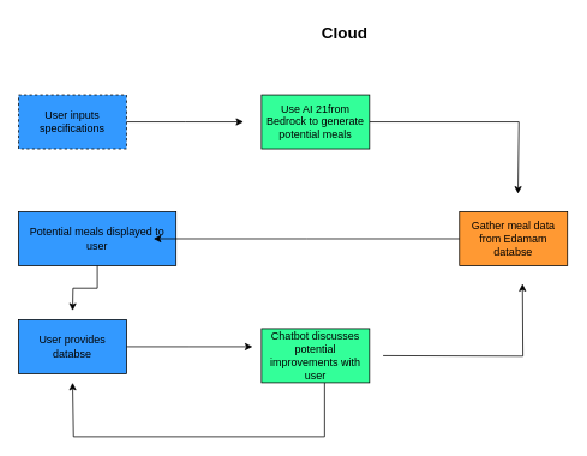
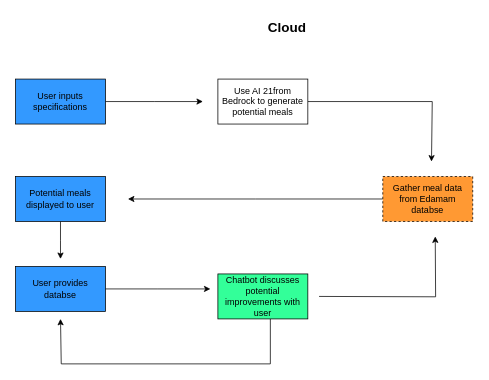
  <mxCell id="0" />
  <mxCell id="1" parent="0" />
  <mxCell id="2" style="edgeStyle=orthogonalEdgeStyle;rounded=0;orthogonalLoop=1;jettySize=auto;html=1;" edge="1" parent="1" source="3"><mxGeometry relative="1" as="geometry"><mxPoint x="270" y="135" as="targetPoint" /></mxGeometry></mxCell>
- <mxCell id="3" value="User inputs specifications" style="rounded=0;whiteSpace=wrap;html=1;fillColor=#3399FF;dashed=1;" vertex="1" parent="1"><mxGeometry x="20" y="105" width="120" height="60" as="geometry" /></mxCell>
+ <mxCell id="3" value="User inputs specifications" style="rounded=0;whiteSpace=wrap;html=1;fillColor=#3399FF;" vertex="1" parent="1"><mxGeometry x="20" y="105" width="120" height="60" as="geometry" /></mxCell>
  <mxCell id="4" style="edgeStyle=orthogonalEdgeStyle;rounded=0;orthogonalLoop=1;jettySize=auto;html=1;" edge="1" parent="1"><mxGeometry relative="1" as="geometry"><mxPoint x="575" y="215" as="targetPoint" /><mxPoint x="410" y="135" as="sourcePoint" /><Array as="points"><mxPoint x="576" y="135" /></Array></mxGeometry></mxCell>
- <mxCell id="5" value="Use AI 21from Bedrock to generate potential meals" style="rounded=0;whiteSpace=wrap;html=1;fillColor=#33FF99;" vertex="1" parent="1"><mxGeometry x="290" y="105" width="120" height="60" as="geometry" /></mxCell>
+ <mxCell id="5" value="Use AI 21from Bedrock to generate potential meals" style="rounded=0;whiteSpace=wrap;html=1;fillColor=#ffffff;" vertex="1" parent="1"><mxGeometry x="290" y="105" width="120" height="60" as="geometry" /></mxCell>
  <mxCell id="6" style="edgeStyle=orthogonalEdgeStyle;rounded=0;orthogonalLoop=1;jettySize=auto;html=1;exitX=0.5;exitY=1;exitDx=0;exitDy=0;" edge="1" parent="1" source="7"><mxGeometry relative="1" as="geometry"><mxPoint x="80" y="345" as="targetPoint" /></mxGeometry></mxCell>
- <mxCell id="7" value="Potential meals displayed to user" style="rounded=0;whiteSpace=wrap;html=1;fillColor=#3399FF;" vertex="1" parent="1"><mxGeometry x="20" y="235" width="175" height="60" as="geometry" /></mxCell>
+ <mxCell id="7" value="Potential meals displayed to user" style="rounded=0;whiteSpace=wrap;html=1;fillColor=#3399FF;" vertex="1" parent="1"><mxGeometry x="20" y="235" width="120" height="60" as="geometry" /></mxCell>
  <mxCell id="8" style="edgeStyle=orthogonalEdgeStyle;rounded=0;orthogonalLoop=1;jettySize=auto;html=1;exitX=0;exitY=0.5;exitDx=0;exitDy=0;" edge="1" parent="1" source="9"><mxGeometry relative="1" as="geometry"><mxPoint x="170" y="265" as="targetPoint" /></mxGeometry></mxCell>
- <mxCell id="9" value="Gather meal data from Edamam databse" style="rounded=0;whiteSpace=wrap;html=1;fillColor=#FF9933;" vertex="1" parent="1"><mxGeometry x="510" y="235" width="120" height="60" as="geometry" /></mxCell>
+ <mxCell id="9" value="Gather meal data from Edamam databse" style="rounded=0;whiteSpace=wrap;html=1;fillColor=#FF9933;dashed=1;" vertex="1" parent="1"><mxGeometry x="510" y="235" width="120" height="60" as="geometry" /></mxCell>
  <mxCell id="10" style="edgeStyle=orthogonalEdgeStyle;rounded=0;orthogonalLoop=1;jettySize=auto;html=1;" edge="1" parent="1" source="11"><mxGeometry relative="1" as="geometry"><mxPoint x="280" y="385" as="targetPoint" /></mxGeometry></mxCell>
  <mxCell id="11" value="User provides databse" style="rounded=0;whiteSpace=wrap;html=1;fillColor=#3399FF;" vertex="1" parent="1"><mxGeometry x="20" y="355" width="120" height="60" as="geometry" /></mxCell>
  <mxCell id="12" style="edgeStyle=orthogonalEdgeStyle;rounded=0;orthogonalLoop=1;jettySize=auto;html=1;" edge="1" parent="1"><mxGeometry relative="1" as="geometry"><mxPoint x="580" y="315" as="targetPoint" /><mxPoint x="425" y="395" as="sourcePoint" /></mxGeometry></mxCell>
  <mxCell id="13" style="edgeStyle=orthogonalEdgeStyle;rounded=0;orthogonalLoop=1;jettySize=auto;html=1;" edge="1" parent="1"><mxGeometry relative="1" as="geometry"><mxPoint x="80" y="425" as="targetPoint" /><mxPoint x="360" y="425" as="sourcePoint" /><Array as="points"><mxPoint x="360" y="485" /><mxPoint x="81" y="485" /></Array></mxGeometry></mxCell>
  <mxCell id="14" value="Chatbot discusses potential improvements with user" style="rounded=0;whiteSpace=wrap;html=1;fillColor=#33FF99;" vertex="1" parent="1"><mxGeometry x="290" y="365" width="120" height="60" as="geometry" /></mxCell>
  <mxCell id="15" value="&lt;font style=&quot;font-size: 18px;&quot;&gt;&lt;b&gt;Cloud&lt;/b&gt;&lt;/font&gt;" style="text;whiteSpace=wrap;html=1;" vertex="1" parent="1"><mxGeometry x="355" y="20" width="60" height="40" as="geometry" /></mxCell>
